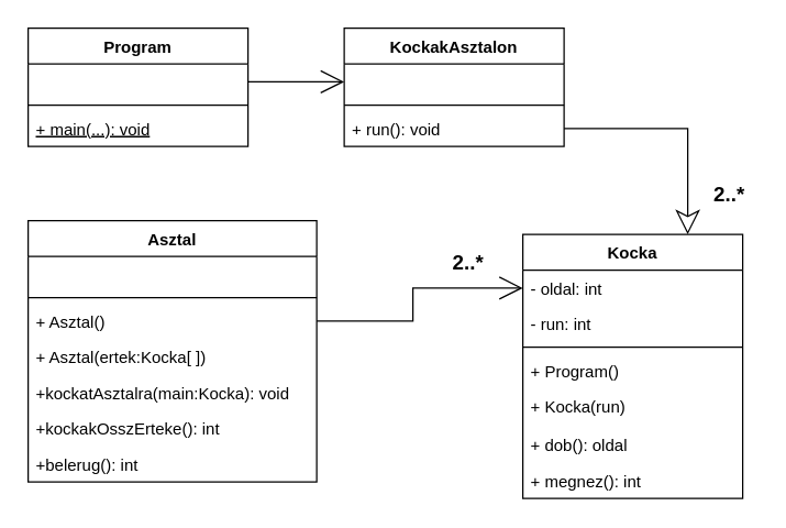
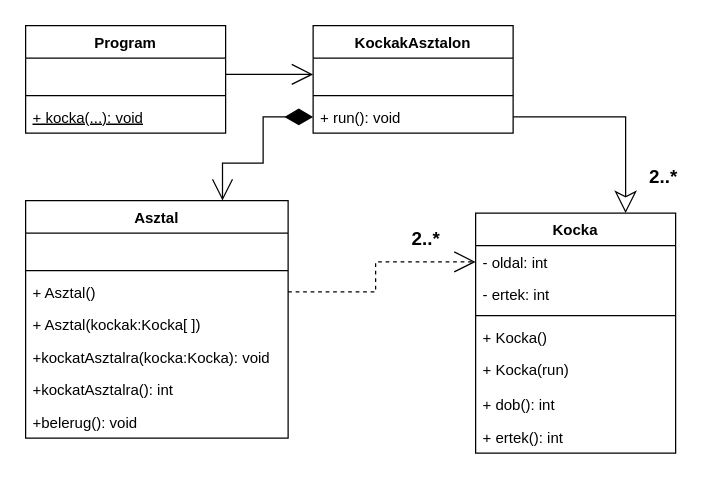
  <mxCell id="0" />
  <mxCell id="1" parent="0" />
  <mxCell id="2" value="Kocka" style="swimlane;fontStyle=1;align=center;verticalAlign=top;childLayout=stackLayout;horizontal=1;startSize=26;horizontalStack=0;resizeParent=1;resizeParentMax=0;resizeLast=0;collapsible=1;marginBottom=0;" parent="1" vertex="1"><mxGeometry x="380" y="170" width="160" height="192" as="geometry" /></mxCell>
  <mxCell id="3" value="- oldal: int" style="text;strokeColor=none;fillColor=none;align=left;verticalAlign=top;spacingLeft=4;spacingRight=4;overflow=hidden;rotatable=0;points=[[0,0.5],[1,0.5]];portConstraint=eastwest;" parent="2" vertex="1"><mxGeometry y="26" width="160" height="26" as="geometry" /></mxCell>
- <mxCell id="4" value="- run: int" style="text;strokeColor=none;fillColor=none;align=left;verticalAlign=top;spacingLeft=4;spacingRight=4;overflow=hidden;rotatable=0;points=[[0,0.5],[1,0.5]];portConstraint=eastwest;" parent="2" vertex="1"><mxGeometry y="52" width="160" height="26" as="geometry" /></mxCell>
+ <mxCell id="4" value="- ertek: int" style="text;strokeColor=none;fillColor=none;align=left;verticalAlign=top;spacingLeft=4;spacingRight=4;overflow=hidden;rotatable=0;points=[[0,0.5],[1,0.5]];portConstraint=eastwest;" parent="2" vertex="1"><mxGeometry y="52" width="160" height="26" as="geometry" /></mxCell>
  <mxCell id="5" value="" style="line;strokeWidth=1;fillColor=none;align=left;verticalAlign=middle;spacingTop=-1;spacingLeft=3;spacingRight=3;rotatable=0;labelPosition=right;points=[];portConstraint=eastwest;" parent="2" vertex="1"><mxGeometry y="78" width="160" height="8" as="geometry" /></mxCell>
- <mxCell id="6" value="+ Program()" style="text;strokeColor=none;fillColor=none;align=left;verticalAlign=top;spacingLeft=4;spacingRight=4;overflow=hidden;rotatable=0;points=[[0,0.5],[1,0.5]];portConstraint=eastwest;" parent="2" vertex="1"><mxGeometry y="86" width="160" height="26" as="geometry" /></mxCell>
+ <mxCell id="6" value="+ Kocka()" style="text;strokeColor=none;fillColor=none;align=left;verticalAlign=top;spacingLeft=4;spacingRight=4;overflow=hidden;rotatable=0;points=[[0,0.5],[1,0.5]];portConstraint=eastwest;" parent="2" vertex="1"><mxGeometry y="86" width="160" height="26" as="geometry" /></mxCell>
  <mxCell id="7" value="+ Kocka(run)" style="text;strokeColor=none;fillColor=none;align=left;verticalAlign=top;spacingLeft=4;spacingRight=4;overflow=hidden;rotatable=0;points=[[0,0.5],[1,0.5]];portConstraint=eastwest;" parent="2" vertex="1"><mxGeometry y="112" width="160" height="28" as="geometry" /></mxCell>
- <mxCell id="8" value="+ dob(): oldal" style="text;strokeColor=none;fillColor=none;align=left;verticalAlign=top;spacingLeft=4;spacingRight=4;overflow=hidden;rotatable=0;points=[[0,0.5],[1,0.5]];portConstraint=eastwest;" parent="2" vertex="1"><mxGeometry y="140" width="160" height="26" as="geometry" /></mxCell>
- <mxCell id="9" value="+ megnez(): int" style="text;strokeColor=none;fillColor=none;align=left;verticalAlign=top;spacingLeft=4;spacingRight=4;overflow=hidden;rotatable=0;points=[[0,0.5],[1,0.5]];portConstraint=eastwest;" parent="2" vertex="1"><mxGeometry y="166" width="160" height="26" as="geometry" /></mxCell>
+ <mxCell id="8" value="+ dob(): int" style="text;strokeColor=none;fillColor=none;align=left;verticalAlign=top;spacingLeft=4;spacingRight=4;overflow=hidden;rotatable=0;points=[[0,0.5],[1,0.5]];portConstraint=eastwest;" parent="2" vertex="1"><mxGeometry y="140" width="160" height="26" as="geometry" /></mxCell>
+ <mxCell id="9" value="+ ertek(): int" style="text;strokeColor=none;fillColor=none;align=left;verticalAlign=top;spacingLeft=4;spacingRight=4;overflow=hidden;rotatable=0;points=[[0,0.5],[1,0.5]];portConstraint=eastwest;" parent="2" vertex="1"><mxGeometry y="166" width="160" height="26" as="geometry" /></mxCell>
  <mxCell id="10" value="Asztal" style="swimlane;fontStyle=1;align=center;verticalAlign=top;childLayout=stackLayout;horizontal=1;startSize=26;horizontalStack=0;resizeParent=1;resizeParentMax=0;resizeLast=0;collapsible=1;marginBottom=0;" parent="1" vertex="1"><mxGeometry x="20" y="160" width="210" height="190" as="geometry" /></mxCell>
  <mxCell id="11" value=" " style="text;strokeColor=none;fillColor=none;align=left;verticalAlign=top;spacingLeft=4;spacingRight=4;overflow=hidden;rotatable=0;points=[[0,0.5],[1,0.5]];portConstraint=eastwest;" parent="10" vertex="1"><mxGeometry y="26" width="210" height="26" as="geometry" /></mxCell>
  <mxCell id="12" value="" style="line;strokeWidth=1;fillColor=none;align=left;verticalAlign=middle;spacingTop=-1;spacingLeft=3;spacingRight=3;rotatable=0;labelPosition=right;points=[];portConstraint=eastwest;" parent="10" vertex="1"><mxGeometry y="52" width="210" height="8" as="geometry" /></mxCell>
  <mxCell id="13" value="+ Asztal()" style="text;strokeColor=none;fillColor=none;align=left;verticalAlign=top;spacingLeft=4;spacingRight=4;overflow=hidden;rotatable=0;points=[[0,0.5],[1,0.5]];portConstraint=eastwest;" parent="10" vertex="1"><mxGeometry y="60" width="210" height="26" as="geometry" /></mxCell>
- <mxCell id="14" value="+ Asztal(ertek:Kocka[ ])" style="text;strokeColor=none;fillColor=none;align=left;verticalAlign=top;spacingLeft=4;spacingRight=4;overflow=hidden;rotatable=0;points=[[0,0.5],[1,0.5]];portConstraint=eastwest;" parent="10" vertex="1"><mxGeometry y="86" width="210" height="26" as="geometry" /></mxCell>
- <mxCell id="15" value="+kockatAsztalra(main:Kocka): void" style="text;strokeColor=none;fillColor=none;align=left;verticalAlign=top;spacingLeft=4;spacingRight=4;overflow=hidden;rotatable=0;points=[[0,0.5],[1,0.5]];portConstraint=eastwest;" parent="10" vertex="1"><mxGeometry y="112" width="210" height="26" as="geometry" /></mxCell>
- <mxCell id="16" value="+kockakOsszErteke(): int" style="text;strokeColor=none;fillColor=none;align=left;verticalAlign=top;spacingLeft=4;spacingRight=4;overflow=hidden;rotatable=0;points=[[0,0.5],[1,0.5]];portConstraint=eastwest;" parent="10" vertex="1"><mxGeometry y="138" width="210" height="26" as="geometry" /></mxCell>
- <mxCell id="17" value="+belerug(): int" style="text;strokeColor=none;fillColor=none;align=left;verticalAlign=top;spacingLeft=4;spacingRight=4;overflow=hidden;rotatable=0;points=[[0,0.5],[1,0.5]];portConstraint=eastwest;" parent="10" vertex="1"><mxGeometry y="164" width="210" height="26" as="geometry" /></mxCell>
+ <mxCell id="14" value="+ Asztal(kockak:Kocka[ ])" style="text;strokeColor=none;fillColor=none;align=left;verticalAlign=top;spacingLeft=4;spacingRight=4;overflow=hidden;rotatable=0;points=[[0,0.5],[1,0.5]];portConstraint=eastwest;" parent="10" vertex="1"><mxGeometry y="86" width="210" height="26" as="geometry" /></mxCell>
+ <mxCell id="15" value="+kockatAsztalra(kocka:Kocka): void" style="text;strokeColor=none;fillColor=none;align=left;verticalAlign=top;spacingLeft=4;spacingRight=4;overflow=hidden;rotatable=0;points=[[0,0.5],[1,0.5]];portConstraint=eastwest;" parent="10" vertex="1"><mxGeometry y="112" width="210" height="26" as="geometry" /></mxCell>
+ <mxCell id="16" value="+kockatAsztalra(): int" style="text;strokeColor=none;fillColor=none;align=left;verticalAlign=top;spacingLeft=4;spacingRight=4;overflow=hidden;rotatable=0;points=[[0,0.5],[1,0.5]];portConstraint=eastwest;" parent="10" vertex="1"><mxGeometry y="138" width="210" height="26" as="geometry" /></mxCell>
+ <mxCell id="17" value="+belerug(): void" style="text;strokeColor=none;fillColor=none;align=left;verticalAlign=top;spacingLeft=4;spacingRight=4;overflow=hidden;rotatable=0;points=[[0,0.5],[1,0.5]];portConstraint=eastwest;" parent="10" vertex="1"><mxGeometry y="164" width="210" height="26" as="geometry" /></mxCell>
  <mxCell id="18" value="Program" style="swimlane;fontStyle=1;align=center;verticalAlign=top;childLayout=stackLayout;horizontal=1;startSize=26;horizontalStack=0;resizeParent=1;resizeParentMax=0;resizeLast=0;collapsible=1;marginBottom=0;" parent="1" vertex="1"><mxGeometry x="20" y="20" width="160" height="86" as="geometry" /></mxCell>
  <mxCell id="19" value=" " style="text;strokeColor=none;fillColor=none;align=left;verticalAlign=top;spacingLeft=4;spacingRight=4;overflow=hidden;rotatable=0;points=[[0,0.5],[1,0.5]];portConstraint=eastwest;" parent="18" vertex="1"><mxGeometry y="26" width="160" height="26" as="geometry" /></mxCell>
  <mxCell id="20" value="" style="line;strokeWidth=1;fillColor=none;align=left;verticalAlign=middle;spacingTop=-1;spacingLeft=3;spacingRight=3;rotatable=0;labelPosition=right;points=[];portConstraint=eastwest;" parent="18" vertex="1"><mxGeometry y="52" width="160" height="8" as="geometry" /></mxCell>
- <mxCell id="21" value="+ main(...): void" style="text;strokeColor=none;fillColor=none;align=left;verticalAlign=top;spacingLeft=4;spacingRight=4;overflow=hidden;rotatable=0;points=[[0,0.5],[1,0.5]];portConstraint=eastwest;fontStyle=4" parent="18" vertex="1"><mxGeometry y="60" width="160" height="26" as="geometry" /></mxCell>
+ <mxCell id="21" value="+ kocka(...): void" style="text;strokeColor=none;fillColor=none;align=left;verticalAlign=top;spacingLeft=4;spacingRight=4;overflow=hidden;rotatable=0;points=[[0,0.5],[1,0.5]];portConstraint=eastwest;fontStyle=4" parent="18" vertex="1"><mxGeometry y="60" width="160" height="26" as="geometry" /></mxCell>
  <mxCell id="22" value="KockakAsztalon" style="swimlane;fontStyle=1;align=center;verticalAlign=top;childLayout=stackLayout;horizontal=1;startSize=26;horizontalStack=0;resizeParent=1;resizeParentMax=0;resizeLast=0;collapsible=1;marginBottom=0;" parent="1" vertex="1"><mxGeometry x="250" y="20" width="160" height="86" as="geometry" /></mxCell>
  <mxCell id="23" value=" " style="text;strokeColor=none;fillColor=none;align=left;verticalAlign=top;spacingLeft=4;spacingRight=4;overflow=hidden;rotatable=0;points=[[0,0.5],[1,0.5]];portConstraint=eastwest;" parent="22" vertex="1"><mxGeometry y="26" width="160" height="26" as="geometry" /></mxCell>
  <mxCell id="24" value="" style="line;strokeWidth=1;fillColor=none;align=left;verticalAlign=middle;spacingTop=-1;spacingLeft=3;spacingRight=3;rotatable=0;labelPosition=right;points=[];portConstraint=eastwest;" parent="22" vertex="1"><mxGeometry y="52" width="160" height="8" as="geometry" /></mxCell>
  <mxCell id="25" value="+ run(): void" style="text;strokeColor=none;fillColor=none;align=left;verticalAlign=top;spacingLeft=4;spacingRight=4;overflow=hidden;rotatable=0;points=[[0,0.5],[1,0.5]];portConstraint=eastwest;" parent="22" vertex="1"><mxGeometry y="60" width="160" height="26" as="geometry" /></mxCell>
  <mxCell id="26" style="edgeStyle=orthogonalEdgeStyle;rounded=0;orthogonalLoop=1;jettySize=auto;html=1;exitX=1;exitY=0.5;exitDx=0;exitDy=0;entryX=0;entryY=0.5;entryDx=0;entryDy=0;endArrow=open;endFill=0;endSize=15;" parent="1" source="19" target="23" edge="1"><mxGeometry relative="1" as="geometry" /></mxCell>
  <mxCell id="27" style="edgeStyle=orthogonalEdgeStyle;rounded=0;orthogonalLoop=1;jettySize=auto;html=1;exitX=1;exitY=0.5;exitDx=0;exitDy=0;entryX=0.75;entryY=0;entryDx=0;entryDy=0;endArrow=classic;endFill=0;endSize=15;" parent="1" source="25" target="2" edge="1"><mxGeometry relative="1" as="geometry" /></mxCell>
- <mxCell id="29" style="edgeStyle=orthogonalEdgeStyle;rounded=0;orthogonalLoop=1;jettySize=auto;html=1;exitX=1;exitY=0.5;exitDx=0;exitDy=0;entryX=0;entryY=0.5;entryDx=0;entryDy=0;endArrow=open;endFill=0;endSize=15;" parent="1" source="13" target="3" edge="1"><mxGeometry relative="1" as="geometry" /></mxCell>
+ <mxCell id="28" style="edgeStyle=orthogonalEdgeStyle;rounded=0;orthogonalLoop=1;jettySize=auto;html=1;exitX=0;exitY=0.5;exitDx=0;exitDy=0;entryX=0.75;entryY=0;entryDx=0;entryDy=0;endArrow=open;endFill=0;endSize=15;startArrow=diamondThin;startFill=1;startSize=20;" parent="1" source="25" target="10" edge="1"><mxGeometry relative="1" as="geometry"><Array as="points"><mxPoint x="210" y="93" /><mxPoint x="210" y="130" /><mxPoint x="178" y="130" /></Array></mxGeometry></mxCell>
+ <mxCell id="29" style="edgeStyle=orthogonalEdgeStyle;rounded=0;orthogonalLoop=1;jettySize=auto;html=1;exitX=1;exitY=0.5;exitDx=0;exitDy=0;entryX=0;entryY=0.5;entryDx=0;entryDy=0;endArrow=open;endFill=0;endSize=15;dashed=1;" parent="1" source="13" target="3" edge="1"><mxGeometry relative="1" as="geometry" /></mxCell>
  <mxCell id="30" value="2..*" style="text;html=1;align=center;verticalAlign=middle;resizable=0;points=[];autosize=1;strokeColor=none;fillColor=none;fontSize=15;fontStyle=1" parent="1" vertex="1"><mxGeometry x="320" y="180" width="40" height="20" as="geometry" /></mxCell>
  <mxCell id="31" value="2..*" style="text;html=1;align=center;verticalAlign=middle;resizable=0;points=[];autosize=1;strokeColor=none;fillColor=none;fontSize=15;fontStyle=1" parent="1" vertex="1"><mxGeometry x="510" y="130" width="40" height="20" as="geometry" /></mxCell>
